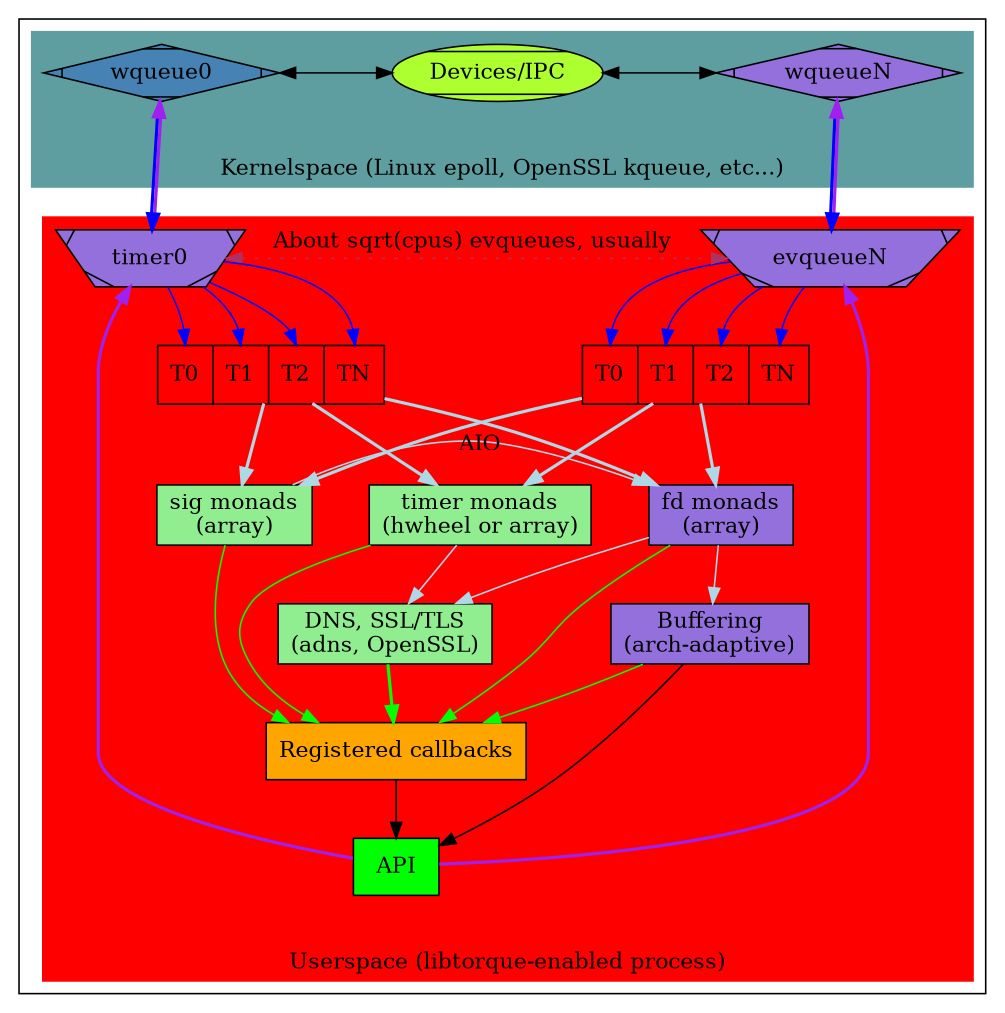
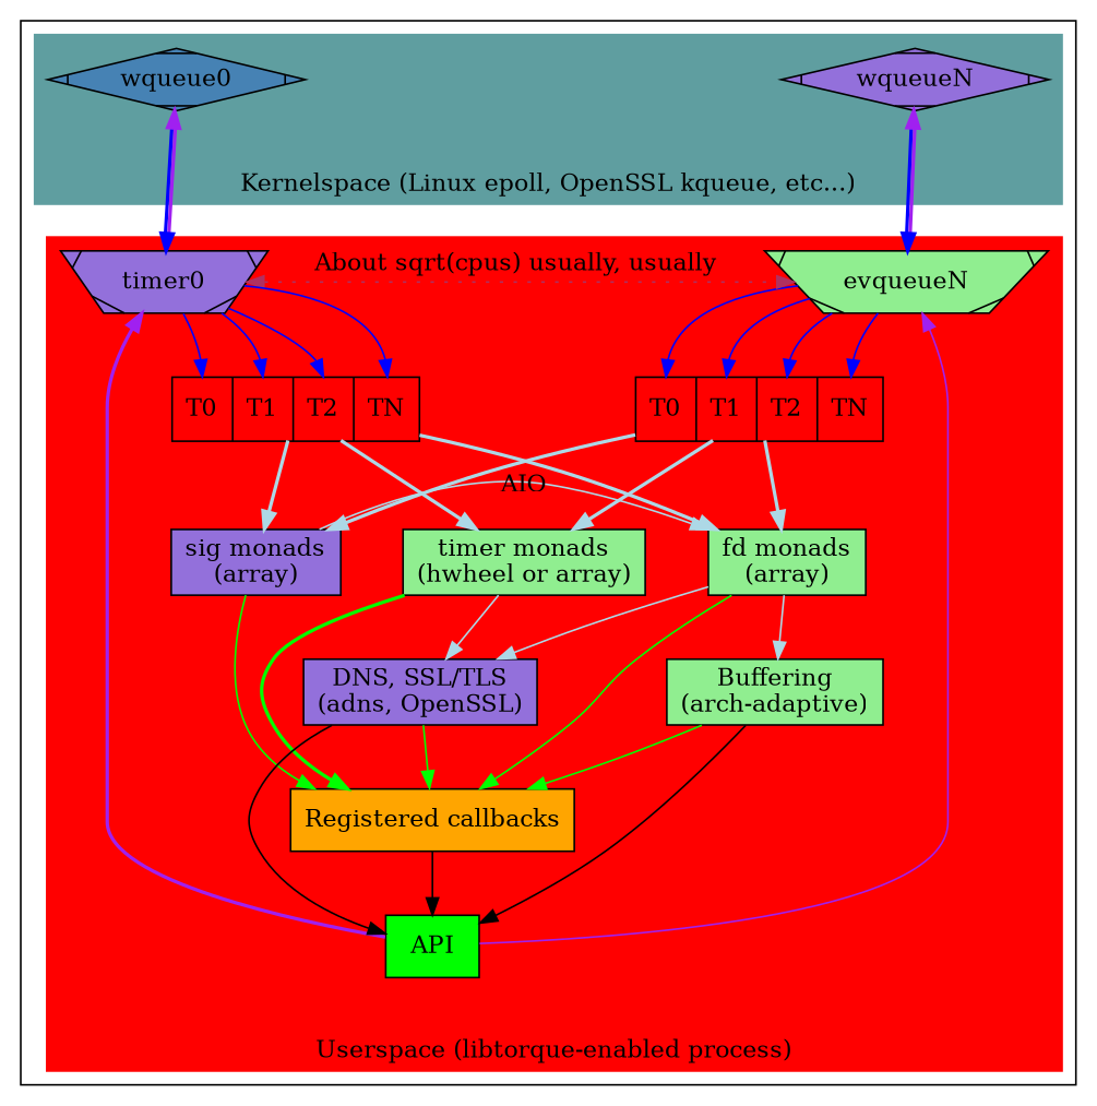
  digraph {
    nodesep=0.5
    node [fillcolor=lightgreen shape=box style=filled]
    edge [color=lightblue]
    wqueue0 [fillcolor=steelblue shape=Mdiamond]
    wqueueN [fillcolor=mediumpurple shape=Mdiamond]
-   n3 [fillcolor=greenyellow label="Devices/IPC" style="filled,diagonals" shape=""]
-   evqueueN [fillcolor=mediumpurple group=evq shape=invtrapezium style="diagonals,filled"]
+   evqueueN [group=evq shape=invtrapezium style="diagonals,filled"]
    n5 [fillcolor=mediumpurple group=evq label=timer0 shape=invtrapezium style="diagonals,filled"]
    n6 [label="<t0>T0|<t1>T1|<t2>T2|<tN>TN" shape=record fillcolor="" style=""]
    n7 [label="<t0>T0|<t1>T1|<t2>T2|<tN>TN" shape=record fillcolor="" style=""]
-   n8 [label="sig monads\n(array)"]
-   n9 [fillcolor=mediumpurple label="fd monads\n(array)"]
+   n8 [fillcolor=mediumpurple label="sig monads\n(array)"]
+   n9 [label="fd monads\n(array)"]
    n10 [label="timer monads\n(hwheel or array)"]
    API [fillcolor=green group=evq]
    n12 [fillcolor=orange label="Registered callbacks"]
-   n13 [fillcolor=mediumpurple label="Buffering\n(arch-adaptive)"]
-   n14 [label="DNS, SSL/TLS\n(adns, OpenSSL)"]
+   n13 [label="Buffering\n(arch-adaptive)"]
+   n14 [fillcolor=mediumpurple label="DNS, SSL/TLS\n(adns, OpenSSL)"]
    subgraph cluster_1 {
      compound=true
      labelloc=b
      subgraph cluster_2 {
        color=cadetblue
        compound=true
        label="Kernelspace (Linux epoll, OpenSSL kqueue, etc...)"
        labelloc=b
        style=filled
        subgraph sub_3 {
          color=cadetblue
          compound=true
          label="Kernelspace (Linux epoll, FreeBSD kqueue, etc...)"
          labelloc=b
          rank=same
          style=filled
          wqueue0
          wqueueN
-         n3
        }
      }
      subgraph cluster_4 {
        color=red
        compound=true
        label="Userspace (libtorque-enabled process)"
        labelloc=b
        style=filled
        API
        n12
        n13
        n14
        subgraph sub_5 {
          color=red
          compound=true
          label="Userspace (libtorque-enabled process)"
          labelloc=b
          rank=same
          style=filled
          evqueueN
          n5
        }
        subgraph sub_6 {
          color=red
          compound=true
          label="Userspace (libtorque-enabled process)"
          labelloc=b
          rank=same
          style=filled
          n6
          n7
        }
        subgraph sub_7 {
          color=red
          compound=true
          label="Userspace (libtorque-enabled process)"
          labelloc=b
          rank=same
          style=filled
          n8
          n9
          n10
        }
      }
    }
-   wqueue0 -> n3 [dir=both color=""]
    wqueue0 -> n5 [color="blue:purple" dir=both style=bold]
    wqueueN -> evqueueN [color="blue:purple" dir=both style=bold]
-   n3 -> wqueueN [dir=both color=""]
    evqueueN -> n7 [color=blue headport=t0]
    evqueueN -> n7 [color=blue headport=t1]
    evqueueN -> n7 [color=blue headport=t2]
    evqueueN -> n7 [color=blue headport=tN]
-   n5 -> evqueueN [color=maroon dir=both label="About sqrt(cpus) evqueues, usually" style=dotted]
+   n5 -> evqueueN [color=maroon dir=both label="About sqrt(cpus) usually, usually" style=dotted]
    n5 -> n6 [color=blue headport=t0]
    n5 -> n6 [color=blue headport=t1]
    n5 -> n6 [color=blue headport=t2]
    n5 -> n6 [color=blue headport=tN]
    n6 -> n8 [style=bold]
    n6 -> n9 [style=bold]
    n6 -> n10 [style=bold]
    n7 -> n8 [style=bold]
    n7 -> n9 [style=bold]
    n7 -> n10 [style=bold]
    n8 -> n9 [label=AIO]
    n8 -> n12 [color=green]
    n9 -> n12 [color=green]
    n9 -> n13
    n9 -> n14
-   n10 -> n12 [color=green]
+   n10 -> n12 [color=green style=bold]
    n10 -> n14
-   API -> evqueueN [color=purple style=bold]
+   API -> evqueueN [color=purple style=solid]
    API -> n5 [color=purple style=bold]
    n12 -> API [color=""]
    n13 -> API [color=""]
    n13 -> n12 [color=green]
-   n14 -> n12 [color=green style=bold]
+   n14 -> API [color=""]
+   n14 -> n12 [color=green]
  }
